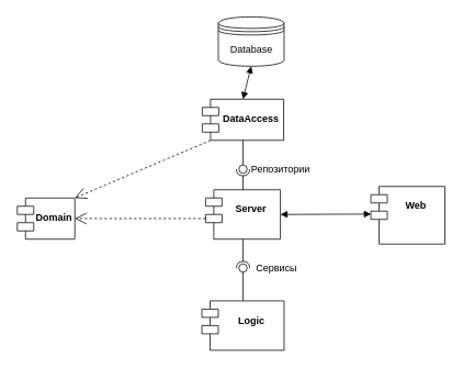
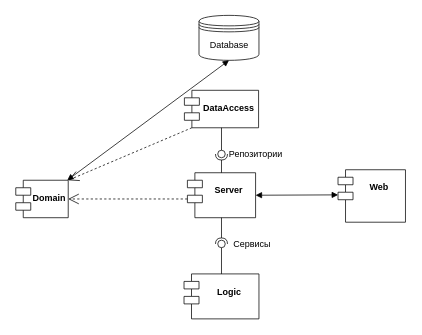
  <mxCell id="0" />
  <mxCell id="1" parent="0" />
  <mxCell id="2" value="Domain" style="shape=module;fontStyle=1;spacingTop=10;tabWidth=40;tabHeight=14;tabPosition=left;html=1;whiteSpace=wrap;spacingLeft=20;verticalAlign=top;" parent="1" vertex="1"><mxGeometry x="20" y="240" width="70" height="50" as="geometry" /></mxCell>
  <mxCell id="3" value="Server" style="shape=module;fontStyle=1;spacingTop=10;tabWidth=40;tabHeight=14;tabPosition=left;html=1;whiteSpace=wrap;spacingLeft=20;verticalAlign=top;" parent="1" vertex="1"><mxGeometry x="249" y="230" width="91" height="60" as="geometry" /></mxCell>
  <mxCell id="4" value="Web" style="shape=module;fontStyle=1;spacingTop=10;tabWidth=40;tabHeight=14;tabPosition=left;html=1;whiteSpace=wrap;spacingLeft=20;verticalAlign=top;" parent="1" vertex="1"><mxGeometry x="450" y="226" width="90" height="70" as="geometry" /></mxCell>
  <mxCell id="5" value="DataAccess" style="shape=module;fontStyle=1;spacingTop=10;tabWidth=40;tabHeight=14;tabPosition=left;html=1;whiteSpace=wrap;spacingLeft=20;verticalAlign=top;" parent="1" vertex="1"><mxGeometry x="245" y="120" width="99" height="50" as="geometry" /></mxCell>
  <mxCell id="6" value="Logic&lt;div&gt;&lt;br&gt;&lt;/div&gt;" style="shape=module;fontStyle=1;spacingTop=10;tabWidth=40;tabHeight=14;tabPosition=left;html=1;whiteSpace=wrap;spacingLeft=20;verticalAlign=top;" parent="1" vertex="1"><mxGeometry x="244.5" y="365" width="100" height="60" as="geometry" /></mxCell>
  <mxCell id="7" value="Database" style="shape=datastore;whiteSpace=wrap;html=1;" parent="1" vertex="1"><mxGeometry x="264.5" y="20" width="80" height="60" as="geometry" /></mxCell>
  <mxCell id="8" value="" style="ellipse;whiteSpace=wrap;html=1;align=center;aspect=fixed;fillColor=none;strokeColor=none;resizable=0;perimeter=centerPerimeter;rotatable=0;allowArrows=0;points=[];outlineConnect=1;" parent="1" vertex="1"><mxGeometry x="260" y="300" width="10" height="10" as="geometry" /></mxCell>
  <mxCell id="9" value="" style="rounded=0;orthogonalLoop=1;jettySize=auto;html=1;endArrow=halfCircle;endFill=0;endSize=6;strokeWidth=1;sketch=0;exitX=0.5;exitY=1;exitDx=0;exitDy=0;" parent="1" source="3" target="11" edge="1"><mxGeometry relative="1" as="geometry"><mxPoint x="345" y="335" as="sourcePoint" /></mxGeometry></mxCell>
  <mxCell id="10" value="" style="rounded=0;orthogonalLoop=1;jettySize=auto;html=1;endArrow=oval;endFill=0;sketch=0;sourcePerimeterSpacing=0;targetPerimeterSpacing=0;endSize=10;exitX=0.5;exitY=0;exitDx=0;exitDy=0;" parent="1" source="6" target="11" edge="1"><mxGeometry relative="1" as="geometry"><mxPoint x="305" y="335" as="sourcePoint" /></mxGeometry></mxCell>
  <mxCell id="11" value="" style="ellipse;whiteSpace=wrap;html=1;align=center;aspect=fixed;fillColor=none;strokeColor=none;resizable=0;perimeter=centerPerimeter;rotatable=0;allowArrows=0;points=[];outlineConnect=1;" parent="1" vertex="1"><mxGeometry x="289.5" y="320" width="10" height="10" as="geometry" /></mxCell>
  <mxCell id="12" value="" style="endArrow=open;endSize=12;dashed=1;html=1;rounded=0;exitX=0;exitY=0;exitDx=0;exitDy=35;exitPerimeter=0;entryX=1;entryY=0.5;entryDx=0;entryDy=0;" parent="1" source="3" target="2" edge="1"><mxGeometry width="160" relative="1" as="geometry"><mxPoint x="150" y="220" as="sourcePoint" /><mxPoint x="310" y="220" as="targetPoint" /></mxGeometry></mxCell>
  <mxCell id="13" value="" style="endArrow=open;endSize=12;dashed=1;html=1;rounded=0;exitX=0;exitY=1;exitDx=10;exitDy=0;exitPerimeter=0;entryX=1;entryY=0;entryDx=0;entryDy=0;" parent="1" source="5" target="2" edge="1"><mxGeometry width="160" relative="1" as="geometry"><mxPoint x="255" y="390" as="sourcePoint" /><mxPoint x="100" y="290" as="targetPoint" /></mxGeometry></mxCell>
  <mxCell id="14" value="" style="rounded=0;orthogonalLoop=1;jettySize=auto;html=1;endArrow=halfCircle;endFill=0;endSize=6;strokeWidth=1;sketch=0;exitX=0.5;exitY=0;exitDx=0;exitDy=0;" parent="1" source="3" target="16" edge="1"><mxGeometry relative="1" as="geometry"><mxPoint x="310" y="205" as="sourcePoint" /></mxGeometry></mxCell>
  <mxCell id="15" value="" style="rounded=0;orthogonalLoop=1;jettySize=auto;html=1;endArrow=oval;endFill=0;sketch=0;sourcePerimeterSpacing=0;targetPerimeterSpacing=0;endSize=10;exitX=0.5;exitY=1;exitDx=0;exitDy=0;" parent="1" source="5" target="16" edge="1"><mxGeometry relative="1" as="geometry"><mxPoint x="270" y="205" as="sourcePoint" /></mxGeometry></mxCell>
  <mxCell id="16" value="" style="ellipse;whiteSpace=wrap;html=1;align=center;aspect=fixed;fillColor=none;strokeColor=none;resizable=0;perimeter=centerPerimeter;rotatable=0;allowArrows=0;points=[];outlineConnect=1;" parent="1" vertex="1"><mxGeometry x="289.5" y="200" width="10" height="10" as="geometry" /></mxCell>
  <mxCell id="17" value="Репозитории" style="text;html=1;align=center;verticalAlign=middle;resizable=0;points=[];autosize=1;strokeColor=none;fillColor=none;" parent="1" vertex="1"><mxGeometry x="290" y="190" width="100" height="30" as="geometry" /></mxCell>
  <mxCell id="18" value="Сервисы" style="text;html=1;align=center;verticalAlign=middle;resizable=0;points=[];autosize=1;strokeColor=none;fillColor=none;" parent="1" vertex="1"><mxGeometry x="299.5" y="310" width="70" height="30" as="geometry" /></mxCell>
- <mxCell id="19" value="" style="endArrow=block;startArrow=block;endFill=1;startFill=1;html=1;rounded=0;exitX=0.5;exitY=1;exitDx=0;exitDy=0;entryX=0.5;entryY=0;entryDx=0;entryDy=0;" parent="1" source="7" target="5" edge="1"><mxGeometry width="160" relative="1" as="geometry"><mxPoint x="360" y="90" as="sourcePoint" /><mxPoint x="520" y="90" as="targetPoint" /></mxGeometry></mxCell>
+ <mxCell id="19" value="" style="endArrow=block;startArrow=block;endFill=1;startFill=1;html=1;rounded=0;exitX=0.5;exitY=1;exitDx=0;exitDy=0;" parent="1" source="7" target="2" edge="1"><mxGeometry width="160" relative="1" as="geometry"><mxPoint x="360" y="90" as="sourcePoint" /><mxPoint x="520" y="90" as="targetPoint" /></mxGeometry></mxCell>
  <mxCell id="20" value="" style="endArrow=block;startArrow=block;endFill=1;startFill=1;html=1;rounded=0;exitX=1;exitY=0.5;exitDx=0;exitDy=0;entryX=0.001;entryY=0.479;entryDx=0;entryDy=0;entryPerimeter=0;" parent="1" source="3" target="4" edge="1"><mxGeometry width="160" relative="1" as="geometry"><mxPoint x="360" y="260" as="sourcePoint" /><mxPoint x="490" y="260" as="targetPoint" /></mxGeometry></mxCell>
